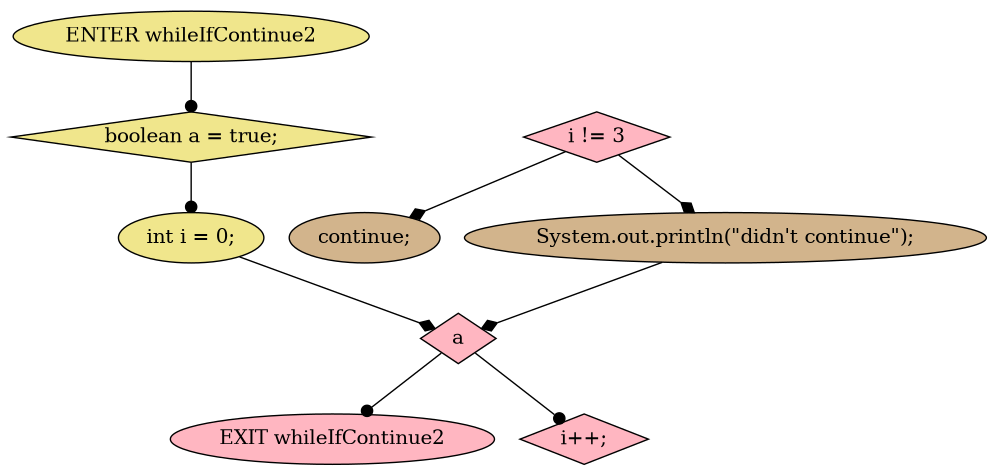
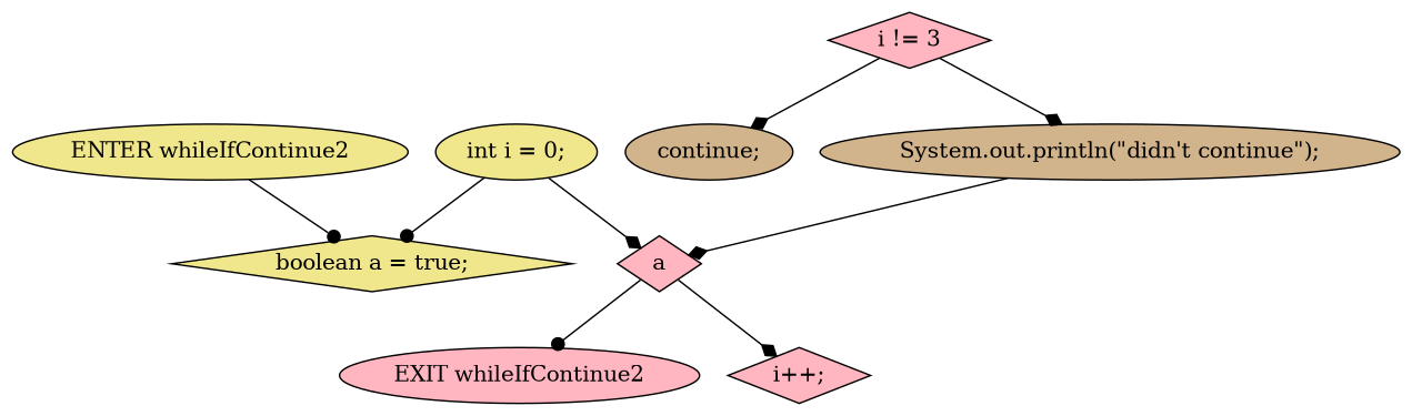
  digraph {
    node [fillcolor=lightpink style=filled]
    edge [arrowhead=diamond]
    n1 [fillcolor=khaki label="ENTER whileIfContinue2"]
    n2 [fillcolor=khaki label="boolean a = true;" shape=diamond]
    n3 [fillcolor=khaki label="int i = 0;"]
    n4 [label="EXIT whileIfContinue2"]
    n5 [label=a shape=diamond]
    n6 [label="i++;" shape=diamond]
    n7 [label="i != 3" shape=diamond]
    n8 [fillcolor=tan label="continue;"]
    n9 [fillcolor=tan label="System.out.println(\"didn't continue\");"]
    n1 -> n2 [arrowhead=dot]
-   n2 -> n3 [arrowhead=dot]
+   n3 -> n2 [arrowhead=dot]
    n3 -> n5
    n5 -> n4 [arrowhead=dot]
-   n5 -> n6 [arrowhead=dot]
+   n5 -> n6
    n7 -> n8
    n7 -> n9
    n9 -> n5
  }
